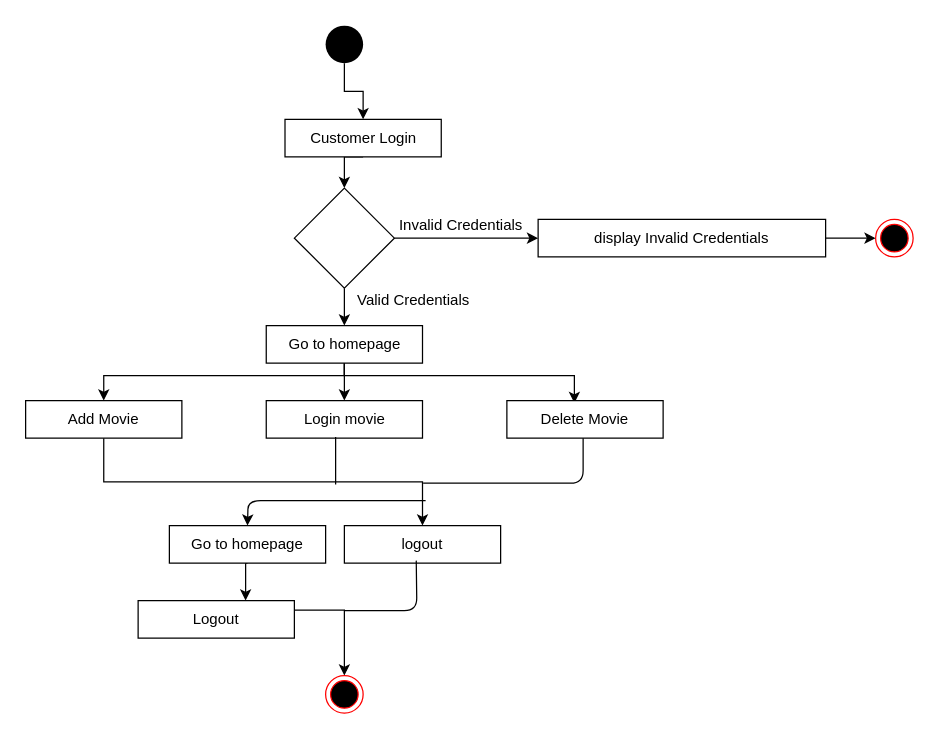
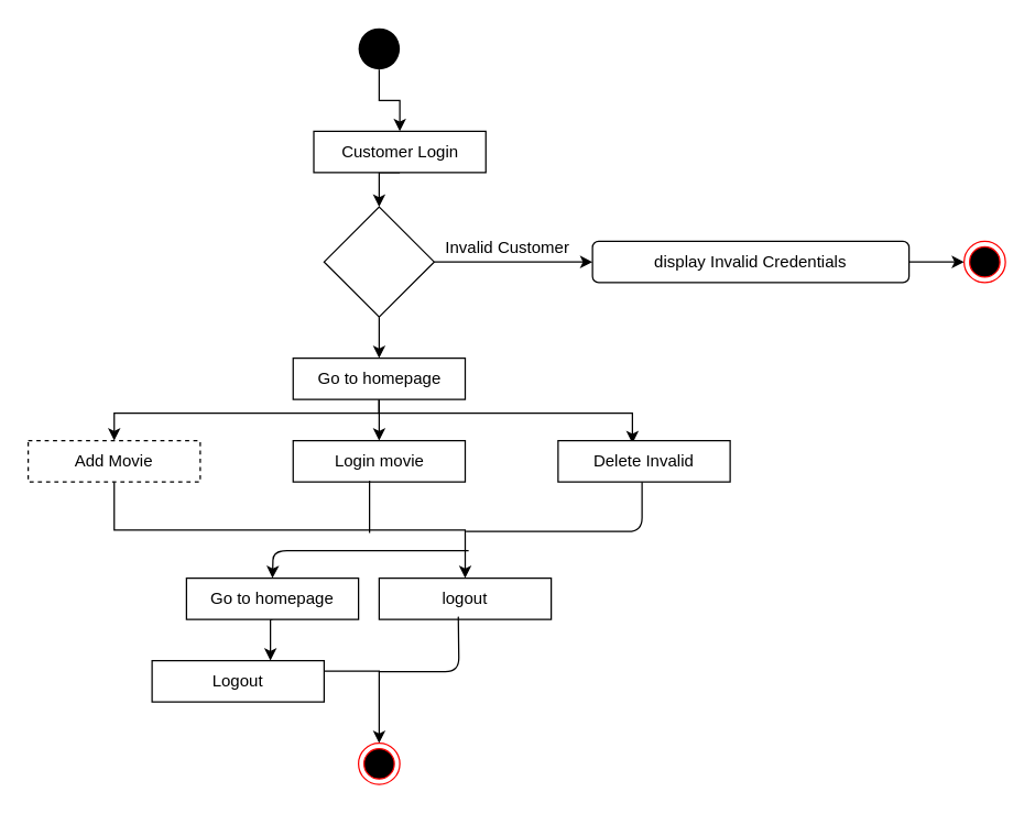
  <mxCell id="0" />
  <mxCell id="1" parent="0" />
  <mxCell id="2" style="edgeStyle=orthogonalEdgeStyle;rounded=0;orthogonalLoop=1;jettySize=auto;html=1;exitX=0.5;exitY=1;exitDx=0;exitDy=0;entryX=0.5;entryY=0;entryDx=0;entryDy=0;" edge="1" parent="1" source="3" target="5"><mxGeometry relative="1" as="geometry" /></mxCell>
  <mxCell id="3" value="" style="ellipse;fillColor=#000000;strokeColor=none;" vertex="1" parent="1"><mxGeometry x="260" y="20" width="30" height="30" as="geometry" /></mxCell>
  <mxCell id="4" style="edgeStyle=orthogonalEdgeStyle;rounded=0;orthogonalLoop=1;jettySize=auto;html=1;exitX=0.5;exitY=1;exitDx=0;exitDy=0;entryX=0.5;entryY=0;entryDx=0;entryDy=0;" edge="1" parent="1" source="5" target="8"><mxGeometry relative="1" as="geometry" /></mxCell>
  <mxCell id="5" value="Customer Login" style="rounded=0;whiteSpace=wrap;html=1;" vertex="1" parent="1"><mxGeometry x="227.5" y="95" width="125" height="30" as="geometry" /></mxCell>
  <mxCell id="6" style="edgeStyle=orthogonalEdgeStyle;rounded=0;orthogonalLoop=1;jettySize=auto;html=1;" edge="1" parent="1" source="8" target="10"><mxGeometry relative="1" as="geometry" /></mxCell>
  <mxCell id="7" style="edgeStyle=orthogonalEdgeStyle;rounded=0;orthogonalLoop=1;jettySize=auto;html=1;exitX=0.5;exitY=1;exitDx=0;exitDy=0;entryX=0.5;entryY=0;entryDx=0;entryDy=0;" edge="1" parent="1" source="8" target="14"><mxGeometry relative="1" as="geometry" /></mxCell>
  <mxCell id="8" value="" style="rhombus;whiteSpace=wrap;html=1;" vertex="1" parent="1"><mxGeometry x="235" y="150" width="80" height="80" as="geometry" /></mxCell>
  <mxCell id="9" style="edgeStyle=orthogonalEdgeStyle;rounded=0;orthogonalLoop=1;jettySize=auto;html=1;exitX=1;exitY=0.5;exitDx=0;exitDy=0;entryX=0;entryY=0.5;entryDx=0;entryDy=0;" edge="1" parent="1" source="10" target="15"><mxGeometry relative="1" as="geometry" /></mxCell>
- <mxCell id="10" value="display Invalid Credentials" style="rounded=0;whiteSpace=wrap;html=1;" vertex="1" parent="1"><mxGeometry x="430" y="175" width="230" height="30" as="geometry" /></mxCell>
+ <mxCell id="10" value="display Invalid Credentials" style="whiteSpace=wrap;html=1;rounded=1;" vertex="1" parent="1"><mxGeometry x="430" y="175" width="230" height="30" as="geometry" /></mxCell>
  <mxCell id="11" style="edgeStyle=orthogonalEdgeStyle;rounded=0;orthogonalLoop=1;jettySize=auto;html=1;exitX=0.5;exitY=1;exitDx=0;exitDy=0;entryX=0.5;entryY=0;entryDx=0;entryDy=0;" edge="1" parent="1" source="14" target="21"><mxGeometry relative="1" as="geometry"><Array as="points"><mxPoint x="275" y="300" /><mxPoint x="83" y="300" /></Array></mxGeometry></mxCell>
  <mxCell id="12" style="edgeStyle=orthogonalEdgeStyle;rounded=0;orthogonalLoop=1;jettySize=auto;html=1;entryX=0.432;entryY=0.067;entryDx=0;entryDy=0;entryPerimeter=0;" edge="1" parent="1" source="14" target="18"><mxGeometry relative="1" as="geometry"><Array as="points"><mxPoint x="275" y="300" /><mxPoint x="459" y="300" /></Array></mxGeometry></mxCell>
  <mxCell id="13" style="edgeStyle=orthogonalEdgeStyle;rounded=0;orthogonalLoop=1;jettySize=auto;html=1;" edge="1" parent="1" source="14" target="19"><mxGeometry relative="1" as="geometry" /></mxCell>
  <mxCell id="14" value="Go to homepage" style="rounded=0;whiteSpace=wrap;html=1;" vertex="1" parent="1"><mxGeometry x="212.5" y="260" width="125" height="30" as="geometry" /></mxCell>
  <mxCell id="15" value="" style="ellipse;html=1;shape=endState;fillColor=#000000;strokeColor=#ff0000;" vertex="1" parent="1"><mxGeometry x="700" y="175" width="30" height="30" as="geometry" /></mxCell>
- <mxCell id="16" value="Invalid Credentials" style="text;html=1;align=center;verticalAlign=middle;resizable=0;points=[];autosize=1;" vertex="1" parent="1"><mxGeometry x="312.5" y="170" width="110" height="20" as="geometry" /></mxCell>
- <mxCell id="17" value="Valid Credentials" style="text;html=1;align=center;verticalAlign=middle;resizable=0;points=[];autosize=1;" vertex="1" parent="1"><mxGeometry x="275" y="230" width="110" height="20" as="geometry" /></mxCell>
- <mxCell id="18" value="Delete Movie" style="rounded=0;whiteSpace=wrap;html=1;" vertex="1" parent="1"><mxGeometry x="405" y="320" width="125" height="30" as="geometry" /></mxCell>
+ <mxCell id="16" value="Invalid Customer" style="text;html=1;align=center;verticalAlign=middle;resizable=0;points=[];autosize=1;" vertex="1" parent="1"><mxGeometry x="312.5" y="170" width="110" height="20" as="geometry" /></mxCell>
+ <mxCell id="18" value="Delete Invalid" style="rounded=0;whiteSpace=wrap;html=1;" vertex="1" parent="1"><mxGeometry x="405" y="320" width="125" height="30" as="geometry" /></mxCell>
  <mxCell id="19" value="Login movie" style="rounded=0;whiteSpace=wrap;html=1;" vertex="1" parent="1"><mxGeometry x="212.5" y="320" width="125" height="30" as="geometry" /></mxCell>
  <mxCell id="20" style="edgeStyle=orthogonalEdgeStyle;rounded=0;orthogonalLoop=1;jettySize=auto;html=1;exitX=0.5;exitY=1;exitDx=0;exitDy=0;entryX=0.5;entryY=0;entryDx=0;entryDy=0;" edge="1" parent="1" source="21" target="22"><mxGeometry relative="1" as="geometry" /></mxCell>
- <mxCell id="21" value="Add Movie" style="rounded=0;whiteSpace=wrap;html=1;" vertex="1" parent="1"><mxGeometry x="20" y="320" width="125" height="30" as="geometry" /></mxCell>
+ <mxCell id="21" value="Add Movie" style="rounded=0;whiteSpace=wrap;html=1;dashed=1;" vertex="1" parent="1"><mxGeometry x="20" y="320" width="125" height="30" as="geometry" /></mxCell>
  <mxCell id="22" value="logout" style="rounded=0;whiteSpace=wrap;html=1;" vertex="1" parent="1"><mxGeometry x="275" y="420" width="125" height="30" as="geometry" /></mxCell>
  <mxCell id="23" style="edgeStyle=orthogonalEdgeStyle;rounded=0;orthogonalLoop=1;jettySize=auto;html=1;exitX=0.5;exitY=1;exitDx=0;exitDy=0;entryX=0.688;entryY=0;entryDx=0;entryDy=0;entryPerimeter=0;" edge="1" parent="1" source="24" target="26"><mxGeometry relative="1" as="geometry" /></mxCell>
  <mxCell id="24" value="Go to homepage" style="rounded=0;whiteSpace=wrap;html=1;" vertex="1" parent="1"><mxGeometry x="135" y="420" width="125" height="30" as="geometry" /></mxCell>
  <mxCell id="25" style="edgeStyle=orthogonalEdgeStyle;rounded=0;orthogonalLoop=1;jettySize=auto;html=1;exitX=1;exitY=0.25;exitDx=0;exitDy=0;entryX=0.5;entryY=0;entryDx=0;entryDy=0;" edge="1" parent="1" source="26" target="27"><mxGeometry relative="1" as="geometry" /></mxCell>
  <mxCell id="26" value="Logout" style="rounded=0;whiteSpace=wrap;html=1;" vertex="1" parent="1"><mxGeometry x="110" y="480" width="125" height="30" as="geometry" /></mxCell>
  <mxCell id="27" value="" style="ellipse;html=1;shape=endState;fillColor=#000000;strokeColor=#ff0000;" vertex="1" parent="1"><mxGeometry x="260" y="540" width="30" height="30" as="geometry" /></mxCell>
  <mxCell id="28" value="" style="endArrow=none;html=1;" edge="1" parent="1"><mxGeometry width="50" height="50" relative="1" as="geometry"><mxPoint x="338" y="386" as="sourcePoint" /><mxPoint x="466" y="350" as="targetPoint" /><Array as="points"><mxPoint x="466" y="386" /></Array></mxGeometry></mxCell>
  <mxCell id="29" value="" style="endArrow=none;html=1;entryX=0.444;entryY=1.067;entryDx=0;entryDy=0;entryPerimeter=0;" edge="1" parent="1"><mxGeometry width="50" height="50" relative="1" as="geometry"><mxPoint x="268" y="387" as="sourcePoint" /><mxPoint x="268" y="349.01" as="targetPoint" /></mxGeometry></mxCell>
  <mxCell id="30" value="" style="endArrow=classic;html=1;entryX=0.5;entryY=0;entryDx=0;entryDy=0;" edge="1" parent="1" target="24"><mxGeometry width="50" height="50" relative="1" as="geometry"><mxPoint x="340" y="400" as="sourcePoint" /><mxPoint x="170" y="390" as="targetPoint" /><Array as="points"><mxPoint x="198" y="400" /></Array></mxGeometry></mxCell>
  <mxCell id="31" value="" style="endArrow=none;html=1;entryX=0.5;entryY=1;entryDx=0;entryDy=0;" edge="1" parent="1"><mxGeometry width="50" height="50" relative="1" as="geometry"><mxPoint x="275" y="488" as="sourcePoint" /><mxPoint x="332.5" y="448" as="targetPoint" /><Array as="points"><mxPoint x="333" y="488" /></Array></mxGeometry></mxCell>
